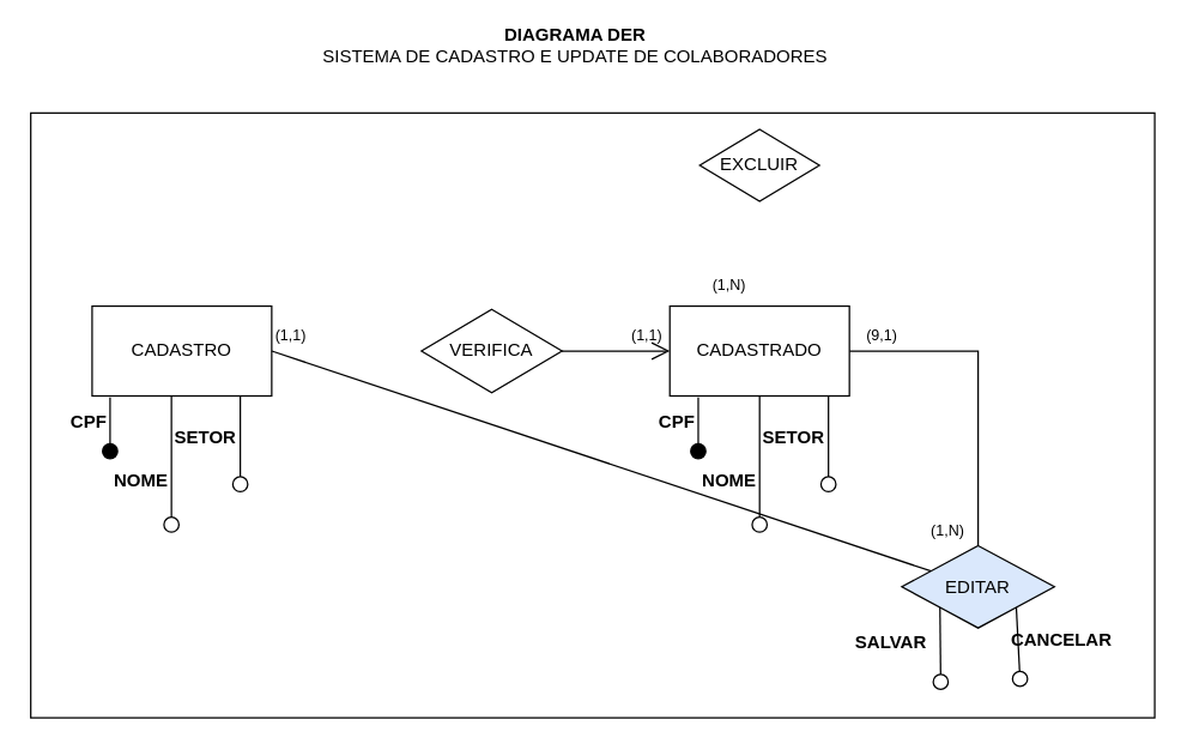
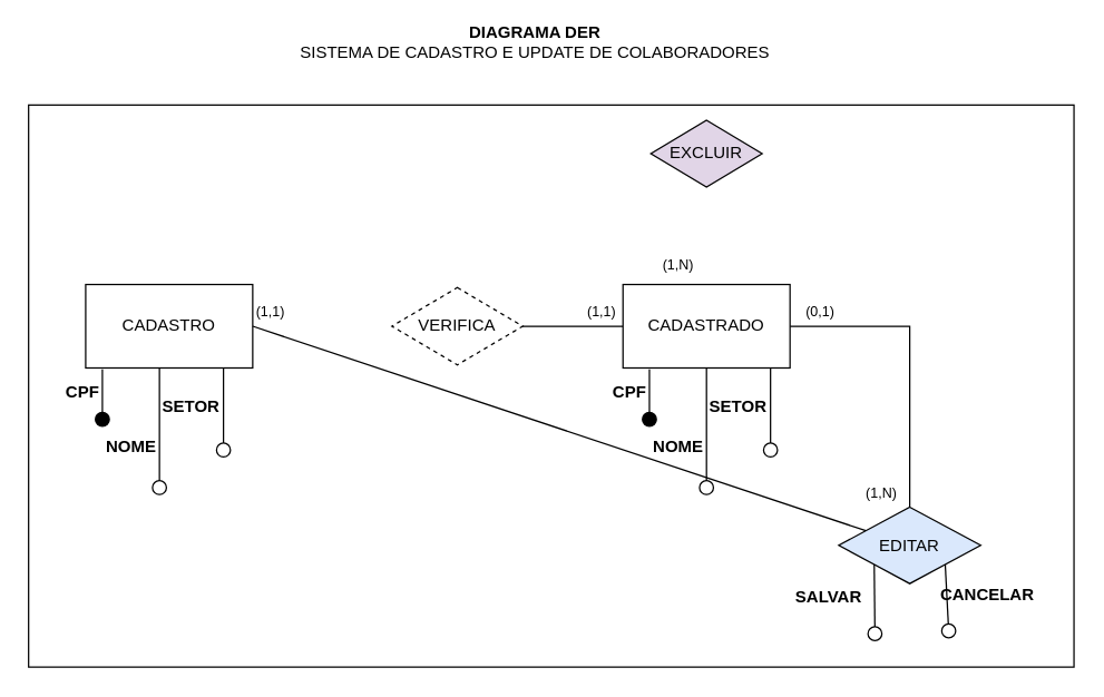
  <mxCell id="0" />
  <mxCell id="1" parent="0" />
  <mxCell id="2" value="" style="rounded=0;whiteSpace=wrap;html=1;" vertex="1" parent="1"><mxGeometry x="20" y="75" width="751" height="404" as="geometry" /></mxCell>
  <mxCell id="3" value="CADASTRO" style="rounded=0;whiteSpace=wrap;html=1;fillColor=#ffffff;gradientColor=none;" vertex="1" parent="1"><mxGeometry x="61" y="204" width="120" height="60" as="geometry" /></mxCell>
  <mxCell id="4" value="" style="endArrow=oval;html=1;exitX=0.1;exitY=1.017;exitDx=0;exitDy=0;exitPerimeter=0;endFill=1;endSize=10;" edge="1" parent="1" source="3"><mxGeometry width="50" height="50" relative="1" as="geometry"><mxPoint x="103" y="401" as="sourcePoint" /><mxPoint x="73" y="301" as="targetPoint" /></mxGeometry></mxCell>
  <mxCell id="5" value="&lt;b&gt;CPF&lt;br&gt;&lt;/b&gt;" style="text;html=1;strokeColor=none;fillColor=none;align=center;verticalAlign=middle;whiteSpace=wrap;rounded=0;" vertex="1" parent="1"><mxGeometry x="39" y="272" width="40" height="20" as="geometry" /></mxCell>
  <mxCell id="6" value="" style="endArrow=oval;html=1;exitX=0.1;exitY=1.017;exitDx=0;exitDy=0;exitPerimeter=0;endFill=0;endSize=10;" edge="1" parent="1"><mxGeometry width="50" height="50" relative="1" as="geometry"><mxPoint x="114" y="264" as="sourcePoint" /><mxPoint x="114" y="350" as="targetPoint" /></mxGeometry></mxCell>
  <mxCell id="7" value="" style="endArrow=oval;html=1;exitX=0.1;exitY=1.017;exitDx=0;exitDy=0;exitPerimeter=0;endFill=0;endSize=10;" edge="1" parent="1"><mxGeometry width="50" height="50" relative="1" as="geometry"><mxPoint x="160" y="264" as="sourcePoint" /><mxPoint x="160" y="322.99" as="targetPoint" /></mxGeometry></mxCell>
  <mxCell id="8" value="&lt;b&gt;NOME&lt;/b&gt;" style="text;html=1;strokeColor=none;fillColor=none;align=center;verticalAlign=middle;whiteSpace=wrap;rounded=0;" vertex="1" parent="1"><mxGeometry x="74" y="311" width="40" height="20" as="geometry" /></mxCell>
  <mxCell id="9" value="&lt;b&gt;SETOR&lt;/b&gt;" style="text;html=1;strokeColor=none;fillColor=none;align=center;verticalAlign=middle;whiteSpace=wrap;rounded=0;" vertex="1" parent="1"><mxGeometry x="117" y="282" width="40" height="20" as="geometry" /></mxCell>
- <mxCell id="10" value="" style="edgeStyle=orthogonalEdgeStyle;rounded=0;orthogonalLoop=1;jettySize=auto;html=1;endArrow=open;endFill=0;endSize=10;" edge="1" parent="1" source="11" target="14"><mxGeometry relative="1" as="geometry" /></mxCell>
- <mxCell id="11" value="VERIFICA" style="rhombus;whiteSpace=wrap;html=1;fillColor=#ffffff;gradientColor=none;" vertex="1" parent="1"><mxGeometry x="281" y="206.25" width="94" height="55.5" as="geometry" /></mxCell>
+ <mxCell id="10" value="" style="edgeStyle=orthogonalEdgeStyle;rounded=0;orthogonalLoop=1;jettySize=auto;html=1;endArrow=none;endFill=0;endSize=10;" edge="1" parent="1" source="11" target="14"><mxGeometry relative="1" as="geometry" /></mxCell>
+ <mxCell id="11" value="VERIFICA" style="rhombus;whiteSpace=wrap;html=1;fillColor=#ffffff;gradientColor=none;dashed=1;" vertex="1" parent="1"><mxGeometry x="281" y="206.25" width="94" height="55.5" as="geometry" /></mxCell>
  <mxCell id="12" value="" style="endArrow=none;html=1;endSize=10;exitX=1;exitY=0.5;exitDx=0;exitDy=0;" edge="1" parent="1" source="3" target="23"><mxGeometry width="50" height="50" relative="1" as="geometry"><mxPoint x="211" y="266" as="sourcePoint" /><mxPoint x="261" y="216" as="targetPoint" /></mxGeometry></mxCell>
  <mxCell id="13" value="" style="edgeStyle=orthogonalEdgeStyle;rounded=0;orthogonalLoop=1;jettySize=auto;html=1;fontSize=10;endArrow=none;endFill=0;endSize=10;" edge="1" parent="1" source="14" target="23"><mxGeometry relative="1" as="geometry"><mxPoint x="664" y="404" as="targetPoint" /></mxGeometry></mxCell>
  <mxCell id="14" value="CADASTRADO" style="rounded=0;whiteSpace=wrap;html=1;fillColor=#ffffff;gradientColor=none;" vertex="1" parent="1"><mxGeometry x="447" y="204" width="120" height="60" as="geometry" /></mxCell>
  <mxCell id="15" value="" style="endArrow=oval;html=1;exitX=0.1;exitY=1.017;exitDx=0;exitDy=0;exitPerimeter=0;endFill=1;endSize=10;" edge="1" parent="1"><mxGeometry width="50" height="50" relative="1" as="geometry"><mxPoint x="466" y="265.02" as="sourcePoint" /><mxPoint x="466" y="301" as="targetPoint" /></mxGeometry></mxCell>
  <mxCell id="16" value="&lt;b&gt;CPF&lt;br&gt;&lt;/b&gt;" style="text;html=1;strokeColor=none;fillColor=none;align=center;verticalAlign=middle;whiteSpace=wrap;rounded=0;" vertex="1" parent="1"><mxGeometry x="432" y="272" width="40" height="20" as="geometry" /></mxCell>
  <mxCell id="17" value="" style="endArrow=oval;html=1;exitX=0.1;exitY=1.017;exitDx=0;exitDy=0;exitPerimeter=0;endFill=0;endSize=10;" edge="1" parent="1"><mxGeometry width="50" height="50" relative="1" as="geometry"><mxPoint x="507" y="264" as="sourcePoint" /><mxPoint x="507" y="350" as="targetPoint" /></mxGeometry></mxCell>
  <mxCell id="18" value="" style="endArrow=oval;html=1;exitX=0.1;exitY=1.017;exitDx=0;exitDy=0;exitPerimeter=0;endFill=0;endSize=10;" edge="1" parent="1"><mxGeometry width="50" height="50" relative="1" as="geometry"><mxPoint x="553" y="264" as="sourcePoint" /><mxPoint x="553" y="322.99" as="targetPoint" /></mxGeometry></mxCell>
  <mxCell id="19" value="&lt;b&gt;NOME&lt;/b&gt;" style="text;html=1;strokeColor=none;fillColor=none;align=center;verticalAlign=middle;whiteSpace=wrap;rounded=0;" vertex="1" parent="1"><mxGeometry x="467" y="311" width="40" height="20" as="geometry" /></mxCell>
  <mxCell id="20" value="&lt;b&gt;SETOR&lt;/b&gt;" style="text;html=1;strokeColor=none;fillColor=none;align=center;verticalAlign=middle;whiteSpace=wrap;rounded=0;" vertex="1" parent="1"><mxGeometry x="510" y="282" width="40" height="20" as="geometry" /></mxCell>
  <mxCell id="21" value="(1,1)" style="text;html=1;strokeColor=none;fillColor=none;align=center;verticalAlign=middle;whiteSpace=wrap;rounded=0;fontSize=10;" vertex="1" parent="1"><mxGeometry x="174" y="213" width="40" height="20" as="geometry" /></mxCell>
  <mxCell id="22" value="(1,1)" style="text;html=1;strokeColor=none;fillColor=none;align=center;verticalAlign=middle;whiteSpace=wrap;rounded=0;fontSize=10;" vertex="1" parent="1"><mxGeometry x="412" y="213" width="40" height="20" as="geometry" /></mxCell>
  <mxCell id="23" value="&lt;span&gt;EDITAR&lt;/span&gt;" style="rhombus;whiteSpace=wrap;html=1;rounded=0;fillColor=#dae8fc;" vertex="1" parent="1"><mxGeometry x="602" y="364" width="102" height="55" as="geometry" /></mxCell>
  <mxCell id="24" value="" style="endArrow=oval;html=1;exitX=0;exitY=1;exitDx=0;exitDy=0;endFill=0;endSize=10;" edge="1" parent="1" source="23"><mxGeometry width="50" height="50" relative="1" as="geometry"><mxPoint x="563" y="274" as="sourcePoint" /><mxPoint x="628" y="455" as="targetPoint" /></mxGeometry></mxCell>
  <mxCell id="25" value="" style="endArrow=oval;html=1;exitX=1;exitY=1;exitDx=0;exitDy=0;endFill=0;endSize=10;" edge="1" parent="1" source="23"><mxGeometry width="50" height="50" relative="1" as="geometry"><mxPoint x="680" y="413" as="sourcePoint" /><mxPoint x="681" y="453" as="targetPoint" /></mxGeometry></mxCell>
  <mxCell id="26" value="&lt;b&gt;SALVAR&lt;/b&gt;" style="text;html=1;strokeColor=none;fillColor=none;align=center;verticalAlign=middle;whiteSpace=wrap;rounded=0;" vertex="1" parent="1"><mxGeometry x="575" y="419" width="40" height="20" as="geometry" /></mxCell>
  <mxCell id="27" value="&lt;b&gt;CANCELAR&lt;/b&gt;" style="text;html=1;strokeColor=none;fillColor=none;align=center;verticalAlign=middle;whiteSpace=wrap;rounded=0;" vertex="1" parent="1"><mxGeometry x="689" y="417" width="40" height="20" as="geometry" /></mxCell>
- <mxCell id="28" value="(9,1)" style="text;html=1;strokeColor=none;fillColor=none;align=center;verticalAlign=middle;whiteSpace=wrap;rounded=0;fontSize=10;" vertex="1" parent="1"><mxGeometry x="569" y="213" width="40" height="20" as="geometry" /></mxCell>
+ <mxCell id="28" value="(0,1)" style="text;html=1;strokeColor=none;fillColor=none;align=center;verticalAlign=middle;whiteSpace=wrap;rounded=0;fontSize=10;" vertex="1" parent="1"><mxGeometry x="569" y="213" width="40" height="20" as="geometry" /></mxCell>
  <mxCell id="29" value="(1,N)" style="text;html=1;strokeColor=none;fillColor=none;align=center;verticalAlign=middle;whiteSpace=wrap;rounded=0;fontSize=10;" vertex="1" parent="1"><mxGeometry x="613" y="344" width="40" height="20" as="geometry" /></mxCell>
- <mxCell id="30" value="EXCLUIR" style="rhombus;whiteSpace=wrap;html=1;rounded=0;" vertex="1" parent="1"><mxGeometry x="467" y="86" width="80" height="48" as="geometry" /></mxCell>
+ <mxCell id="30" value="EXCLUIR" style="rhombus;whiteSpace=wrap;html=1;rounded=0;fillColor=#e1d5e7;" vertex="1" parent="1"><mxGeometry x="467" y="86" width="80" height="48" as="geometry" /></mxCell>
  <mxCell id="31" value="(1,N)" style="text;html=1;strokeColor=none;fillColor=none;align=center;verticalAlign=middle;whiteSpace=wrap;rounded=0;fontSize=10;" vertex="1" parent="1"><mxGeometry x="467" y="180" width="40" height="20" as="geometry" /></mxCell>
  <mxCell id="32" value="&lt;b&gt;DIAGRAMA DER&lt;br&gt;&lt;/b&gt;SISTEMA DE CADASTRO E UPDATE DE COLABORADORES" style="text;html=1;strokeColor=none;fillColor=none;align=center;verticalAlign=middle;whiteSpace=wrap;rounded=0;" vertex="1" parent="1"><mxGeometry x="212" y="20" width="344" height="20" as="geometry" /></mxCell>
